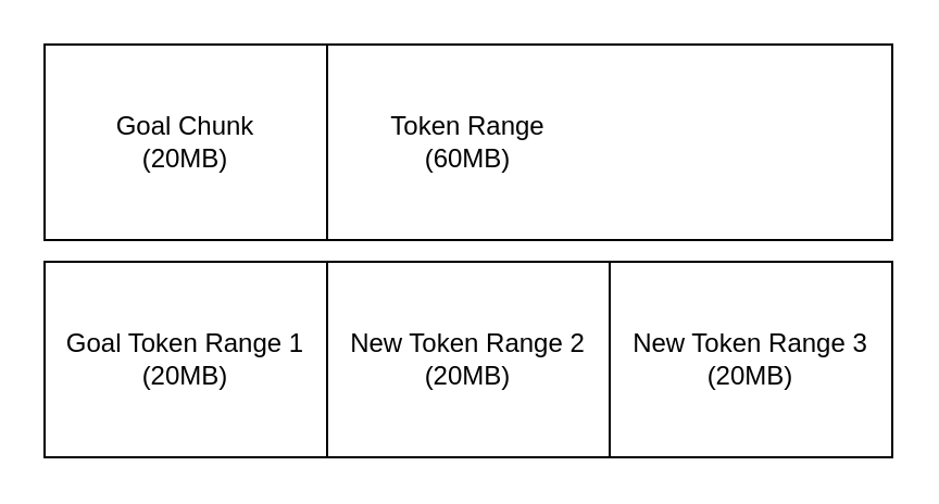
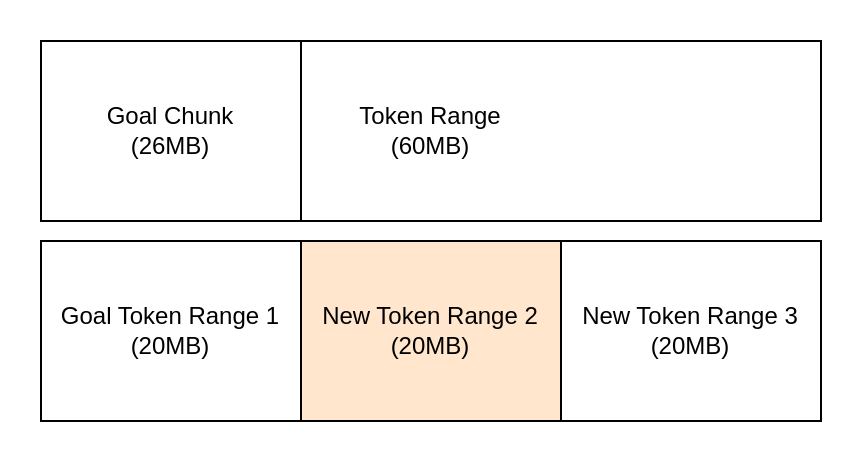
  <mxCell id="0" />
  <mxCell id="1" parent="0" />
  <mxCell id="2" value="Token Range&lt;br&gt;(60MB)" style="rounded=0;whiteSpace=wrap;html=1;" vertex="1" parent="1"><mxGeometry x="20" y="20" width="390" height="90" as="geometry" /></mxCell>
- <mxCell id="3" value="Goal Chunk&lt;br&gt;(20MB)" style="rounded=0;whiteSpace=wrap;html=1;" vertex="1" parent="1"><mxGeometry x="20" y="20" width="130" height="90" as="geometry" /></mxCell>
+ <mxCell id="3" value="Goal Chunk&lt;br&gt;(26MB)" style="rounded=0;whiteSpace=wrap;html=1;" vertex="1" parent="1"><mxGeometry x="20" y="20" width="130" height="90" as="geometry" /></mxCell>
  <mxCell id="4" value="Goal Token Range 1&lt;br&gt;(20MB)" style="rounded=0;whiteSpace=wrap;html=1;" vertex="1" parent="1"><mxGeometry x="20" y="120" width="130" height="90" as="geometry" /></mxCell>
  <mxCell id="5" value="New Token Range 3&lt;br&gt;(20MB)" style="rounded=0;whiteSpace=wrap;html=1;" vertex="1" parent="1"><mxGeometry x="280" y="120" width="130" height="90" as="geometry" /></mxCell>
- <mxCell id="6" value="New Token Range 2&lt;br&gt;(20MB)" style="rounded=0;whiteSpace=wrap;html=1;" vertex="1" parent="1"><mxGeometry x="150" y="120" width="130" height="90" as="geometry" /></mxCell>
+ <mxCell id="6" value="New Token Range 2&lt;br&gt;(20MB)" style="rounded=0;whiteSpace=wrap;html=1;fillColor=#ffe6cc;" vertex="1" parent="1"><mxGeometry x="150" y="120" width="130" height="90" as="geometry" /></mxCell>
